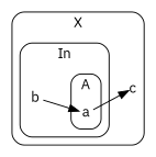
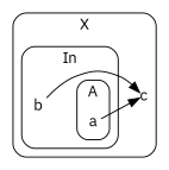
  digraph {
    fontname="IBM Plex Sans"
    rankdir=LR
    node [fontname="IBM Plex Sans" shape=plain]
    edge [fontname="IBM Plex Sans"]
    n1 [label=" a "]
    n2 [label=" b "]
    n3 [label=c]
    subgraph cluster_1 {
      label=X
      style=rounded
      n3
      subgraph cluster_2 {
        label=In
        style=rounded
        n2
        subgraph cluster_3 {
          label=A
          style=rounded
          n1
        }
      }
    }
    n1 -> n3
-   n2 -> n1
+   n2 -> n3
  }
